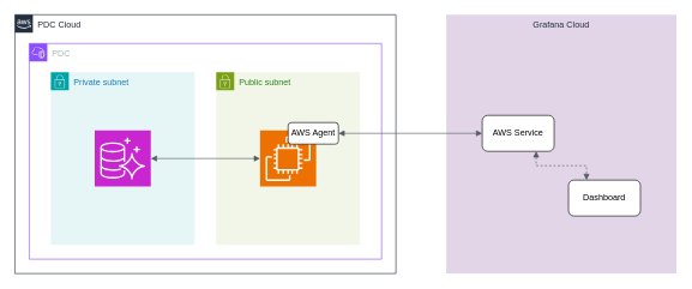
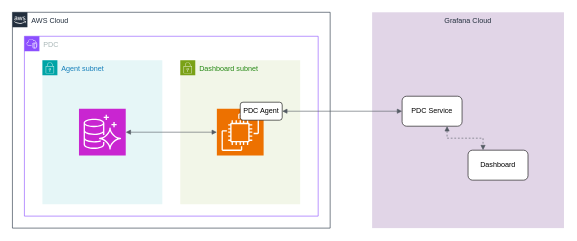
  <mxCell id="0" />
  <mxCell id="1" parent="0" />
- <mxCell id="2" value="PDC Cloud" style="points=[[0,0],[0.25,0],[0.5,0],[0.75,0],[1,0],[1,0.25],[1,0.5],[1,0.75],[1,1],[0.75,1],[0.5,1],[0.25,1],[0,1],[0,0.75],[0,0.5],[0,0.25]];outlineConnect=0;gradientColor=none;html=1;whiteSpace=wrap;fontSize=12;fontStyle=0;container=1;pointerEvents=0;collapsible=0;recursiveResize=0;shape=mxgraph.aws4.group;grIcon=mxgraph.aws4.group_aws_cloud_alt;strokeColor=#232F3E;fillColor=none;verticalAlign=top;align=left;spacingLeft=30;fontColor=#232F3E;dashed=0;" vertex="1" parent="1"><mxGeometry x="20" y="20" width="530" height="360" as="geometry" /></mxCell>
+ <mxCell id="2" value="AWS Cloud" style="points=[[0,0],[0.25,0],[0.5,0],[0.75,0],[1,0],[1,0.25],[1,0.5],[1,0.75],[1,1],[0.75,1],[0.5,1],[0.25,1],[0,1],[0,0.75],[0,0.5],[0,0.25]];outlineConnect=0;gradientColor=none;html=1;whiteSpace=wrap;fontSize=12;fontStyle=0;container=1;pointerEvents=0;collapsible=0;recursiveResize=0;shape=mxgraph.aws4.group;grIcon=mxgraph.aws4.group_aws_cloud_alt;strokeColor=#232F3E;fillColor=none;verticalAlign=top;align=left;spacingLeft=30;fontColor=#232F3E;dashed=0;" vertex="1" parent="1"><mxGeometry x="20" y="20" width="530" height="360" as="geometry" /></mxCell>
  <mxCell id="3" value="PDC" style="points=[[0,0],[0.25,0],[0.5,0],[0.75,0],[1,0],[1,0.25],[1,0.5],[1,0.75],[1,1],[0.75,1],[0.5,1],[0.25,1],[0,1],[0,0.75],[0,0.5],[0,0.25]];outlineConnect=0;gradientColor=none;html=1;whiteSpace=wrap;fontSize=12;fontStyle=0;container=1;pointerEvents=0;collapsible=0;recursiveResize=0;shape=mxgraph.aws4.group;grIcon=mxgraph.aws4.group_vpc2;strokeColor=#8C4FFF;fillColor=none;verticalAlign=top;align=left;spacingLeft=30;fontColor=#AAB7B8;dashed=0;" vertex="1" parent="2"><mxGeometry x="20" y="40" width="490" height="300" as="geometry" /></mxCell>
- <mxCell id="4" value="Public subnet" style="points=[[0,0],[0.25,0],[0.5,0],[0.75,0],[1,0],[1,0.25],[1,0.5],[1,0.75],[1,1],[0.75,1],[0.5,1],[0.25,1],[0,1],[0,0.75],[0,0.5],[0,0.25]];outlineConnect=0;gradientColor=none;html=1;whiteSpace=wrap;fontSize=12;fontStyle=0;container=1;pointerEvents=0;collapsible=0;recursiveResize=0;shape=mxgraph.aws4.group;grIcon=mxgraph.aws4.group_security_group;grStroke=0;strokeColor=#7AA116;fillColor=#F2F6E8;verticalAlign=top;align=left;spacingLeft=30;fontColor=#248814;dashed=0;" vertex="1" parent="3"><mxGeometry x="260" y="40" width="200" height="240" as="geometry" /></mxCell>
+ <mxCell id="4" value="Dashboard subnet" style="points=[[0,0],[0.25,0],[0.5,0],[0.75,0],[1,0],[1,0.25],[1,0.5],[1,0.75],[1,1],[0.75,1],[0.5,1],[0.25,1],[0,1],[0,0.75],[0,0.5],[0,0.25]];outlineConnect=0;gradientColor=none;html=1;whiteSpace=wrap;fontSize=12;fontStyle=0;container=1;pointerEvents=0;collapsible=0;recursiveResize=0;shape=mxgraph.aws4.group;grIcon=mxgraph.aws4.group_security_group;grStroke=0;strokeColor=#7AA116;fillColor=#F2F6E8;verticalAlign=top;align=left;spacingLeft=30;fontColor=#248814;dashed=0;" vertex="1" parent="3"><mxGeometry x="260" y="40" width="200" height="240" as="geometry" /></mxCell>
  <mxCell id="5" value="" style="sketch=0;points=[[0,0,0],[0.25,0,0],[0.5,0,0],[0.75,0,0],[1,0,0],[0,1,0],[0.25,1,0],[0.5,1,0],[0.75,1,0],[1,1,0],[0,0.25,0],[0,0.5,0],[0,0.75,0],[1,0.25,0],[1,0.5,0],[1,0.75,0]];outlineConnect=0;fontColor=#232F3E;fillColor=#ED7100;strokeColor=#ffffff;dashed=0;verticalLabelPosition=bottom;verticalAlign=top;align=center;html=1;fontSize=12;fontStyle=0;aspect=fixed;shape=mxgraph.aws4.resourceIcon;resIcon=mxgraph.aws4.ec2;" vertex="1" parent="4"><mxGeometry x="61" y="81" width="78" height="78" as="geometry" /></mxCell>
- <mxCell id="6" value="AWS Agent" style="rounded=1;whiteSpace=wrap;html=1;" vertex="1" parent="4"><mxGeometry x="100" y="70" width="70" height="30" as="geometry" /></mxCell>
- <mxCell id="7" value="Private subnet" style="points=[[0,0],[0.25,0],[0.5,0],[0.75,0],[1,0],[1,0.25],[1,0.5],[1,0.75],[1,1],[0.75,1],[0.5,1],[0.25,1],[0,1],[0,0.75],[0,0.5],[0,0.25]];outlineConnect=0;gradientColor=none;html=1;whiteSpace=wrap;fontSize=12;fontStyle=0;container=1;pointerEvents=0;collapsible=0;recursiveResize=0;shape=mxgraph.aws4.group;grIcon=mxgraph.aws4.group_security_group;grStroke=0;strokeColor=#00A4A6;fillColor=#E6F6F7;verticalAlign=top;align=left;spacingLeft=30;fontColor=#147EBA;dashed=0;" vertex="1" parent="3"><mxGeometry x="30" y="40" width="200" height="240" as="geometry" /></mxCell>
+ <mxCell id="6" value="PDC Agent" style="rounded=1;whiteSpace=wrap;html=1;" vertex="1" parent="4"><mxGeometry x="100" y="70" width="70" height="30" as="geometry" /></mxCell>
+ <mxCell id="7" value="Agent subnet" style="points=[[0,0],[0.25,0],[0.5,0],[0.75,0],[1,0],[1,0.25],[1,0.5],[1,0.75],[1,1],[0.75,1],[0.5,1],[0.25,1],[0,1],[0,0.75],[0,0.5],[0,0.25]];outlineConnect=0;gradientColor=none;html=1;whiteSpace=wrap;fontSize=12;fontStyle=0;container=1;pointerEvents=0;collapsible=0;recursiveResize=0;shape=mxgraph.aws4.group;grIcon=mxgraph.aws4.group_security_group;grStroke=0;strokeColor=#00A4A6;fillColor=#E6F6F7;verticalAlign=top;align=left;spacingLeft=30;fontColor=#147EBA;dashed=0;" vertex="1" parent="3"><mxGeometry x="30" y="40" width="200" height="240" as="geometry" /></mxCell>
  <mxCell id="8" value="" style="sketch=0;points=[[0,0,0],[0.25,0,0],[0.5,0,0],[0.75,0,0],[1,0,0],[0,1,0],[0.25,1,0],[0.5,1,0],[0.75,1,0],[1,1,0],[0,0.25,0],[0,0.5,0],[0,0.75,0],[1,0.25,0],[1,0.5,0],[1,0.75,0]];outlineConnect=0;fontColor=#232F3E;fillColor=#C925D1;strokeColor=#ffffff;dashed=0;verticalLabelPosition=bottom;verticalAlign=top;align=center;html=1;fontSize=12;fontStyle=0;aspect=fixed;shape=mxgraph.aws4.resourceIcon;resIcon=mxgraph.aws4.aurora;" vertex="1" parent="7"><mxGeometry x="61" y="81" width="78" height="78" as="geometry" /></mxCell>
  <mxCell id="9" value="" style="edgeStyle=orthogonalEdgeStyle;html=1;endArrow=block;elbow=vertical;startArrow=block;startFill=1;endFill=1;strokeColor=#545B64;rounded=0;exitX=1;exitY=0.5;exitDx=0;exitDy=0;exitPerimeter=0;entryX=0;entryY=0.5;entryDx=0;entryDy=0;entryPerimeter=0;" edge="1" parent="3" source="8" target="5"><mxGeometry width="100" relative="1" as="geometry"><mxPoint x="460" y="190" as="sourcePoint" /><mxPoint x="560" y="190" as="targetPoint" /></mxGeometry></mxCell>
  <mxCell id="10" value="Grafana Cloud" style="fillColor=#e1d5e7;strokeColor=none;dashed=0;verticalAlign=top;fontStyle=0;fontColor=#232F3D;whiteSpace=wrap;html=1;" vertex="1" parent="1"><mxGeometry x="620" y="20" width="320" height="360" as="geometry" /></mxCell>
- <mxCell id="11" value="AWS Service" style="rounded=1;whiteSpace=wrap;html=1;" vertex="1" parent="1"><mxGeometry x="670" y="160" width="100" height="50" as="geometry" /></mxCell>
- <mxCell id="12" value="Dashboard" style="rounded=1;whiteSpace=wrap;html=1;" vertex="1" parent="1"><mxGeometry x="790" y="250" width="100" height="50" as="geometry" /></mxCell>
+ <mxCell id="11" value="PDC Service" style="rounded=1;whiteSpace=wrap;html=1;" vertex="1" parent="1"><mxGeometry x="670" y="160" width="100" height="50" as="geometry" /></mxCell>
+ <mxCell id="12" value="Dashboard" style="rounded=1;whiteSpace=wrap;html=1;" vertex="1" parent="1"><mxGeometry x="780" y="250" width="100" height="50" as="geometry" /></mxCell>
  <mxCell id="13" value="" style="edgeStyle=orthogonalEdgeStyle;html=1;endArrow=block;elbow=vertical;startArrow=block;startFill=1;endFill=1;strokeColor=#545B64;rounded=0;exitX=1;exitY=0.5;exitDx=0;exitDy=0;entryX=0;entryY=0.5;entryDx=0;entryDy=0;" edge="1" parent="1" source="6" target="11"><mxGeometry width="100" relative="1" as="geometry"><mxPoint x="499" y="230" as="sourcePoint" /><mxPoint x="400" y="275" as="targetPoint" /></mxGeometry></mxCell>
  <mxCell id="14" value="" style="edgeStyle=orthogonalEdgeStyle;html=1;endArrow=block;elbow=vertical;startArrow=block;startFill=1;endFill=1;strokeColor=#545B64;rounded=0;exitX=0.75;exitY=1;exitDx=0;exitDy=0;entryX=0.25;entryY=0;entryDx=0;entryDy=0;dashed=1;" edge="1" parent="1" source="11" target="12"><mxGeometry width="100" relative="1" as="geometry"><mxPoint x="820" y="165" as="sourcePoint" /><mxPoint x="840" y="205" as="targetPoint" /></mxGeometry></mxCell>
